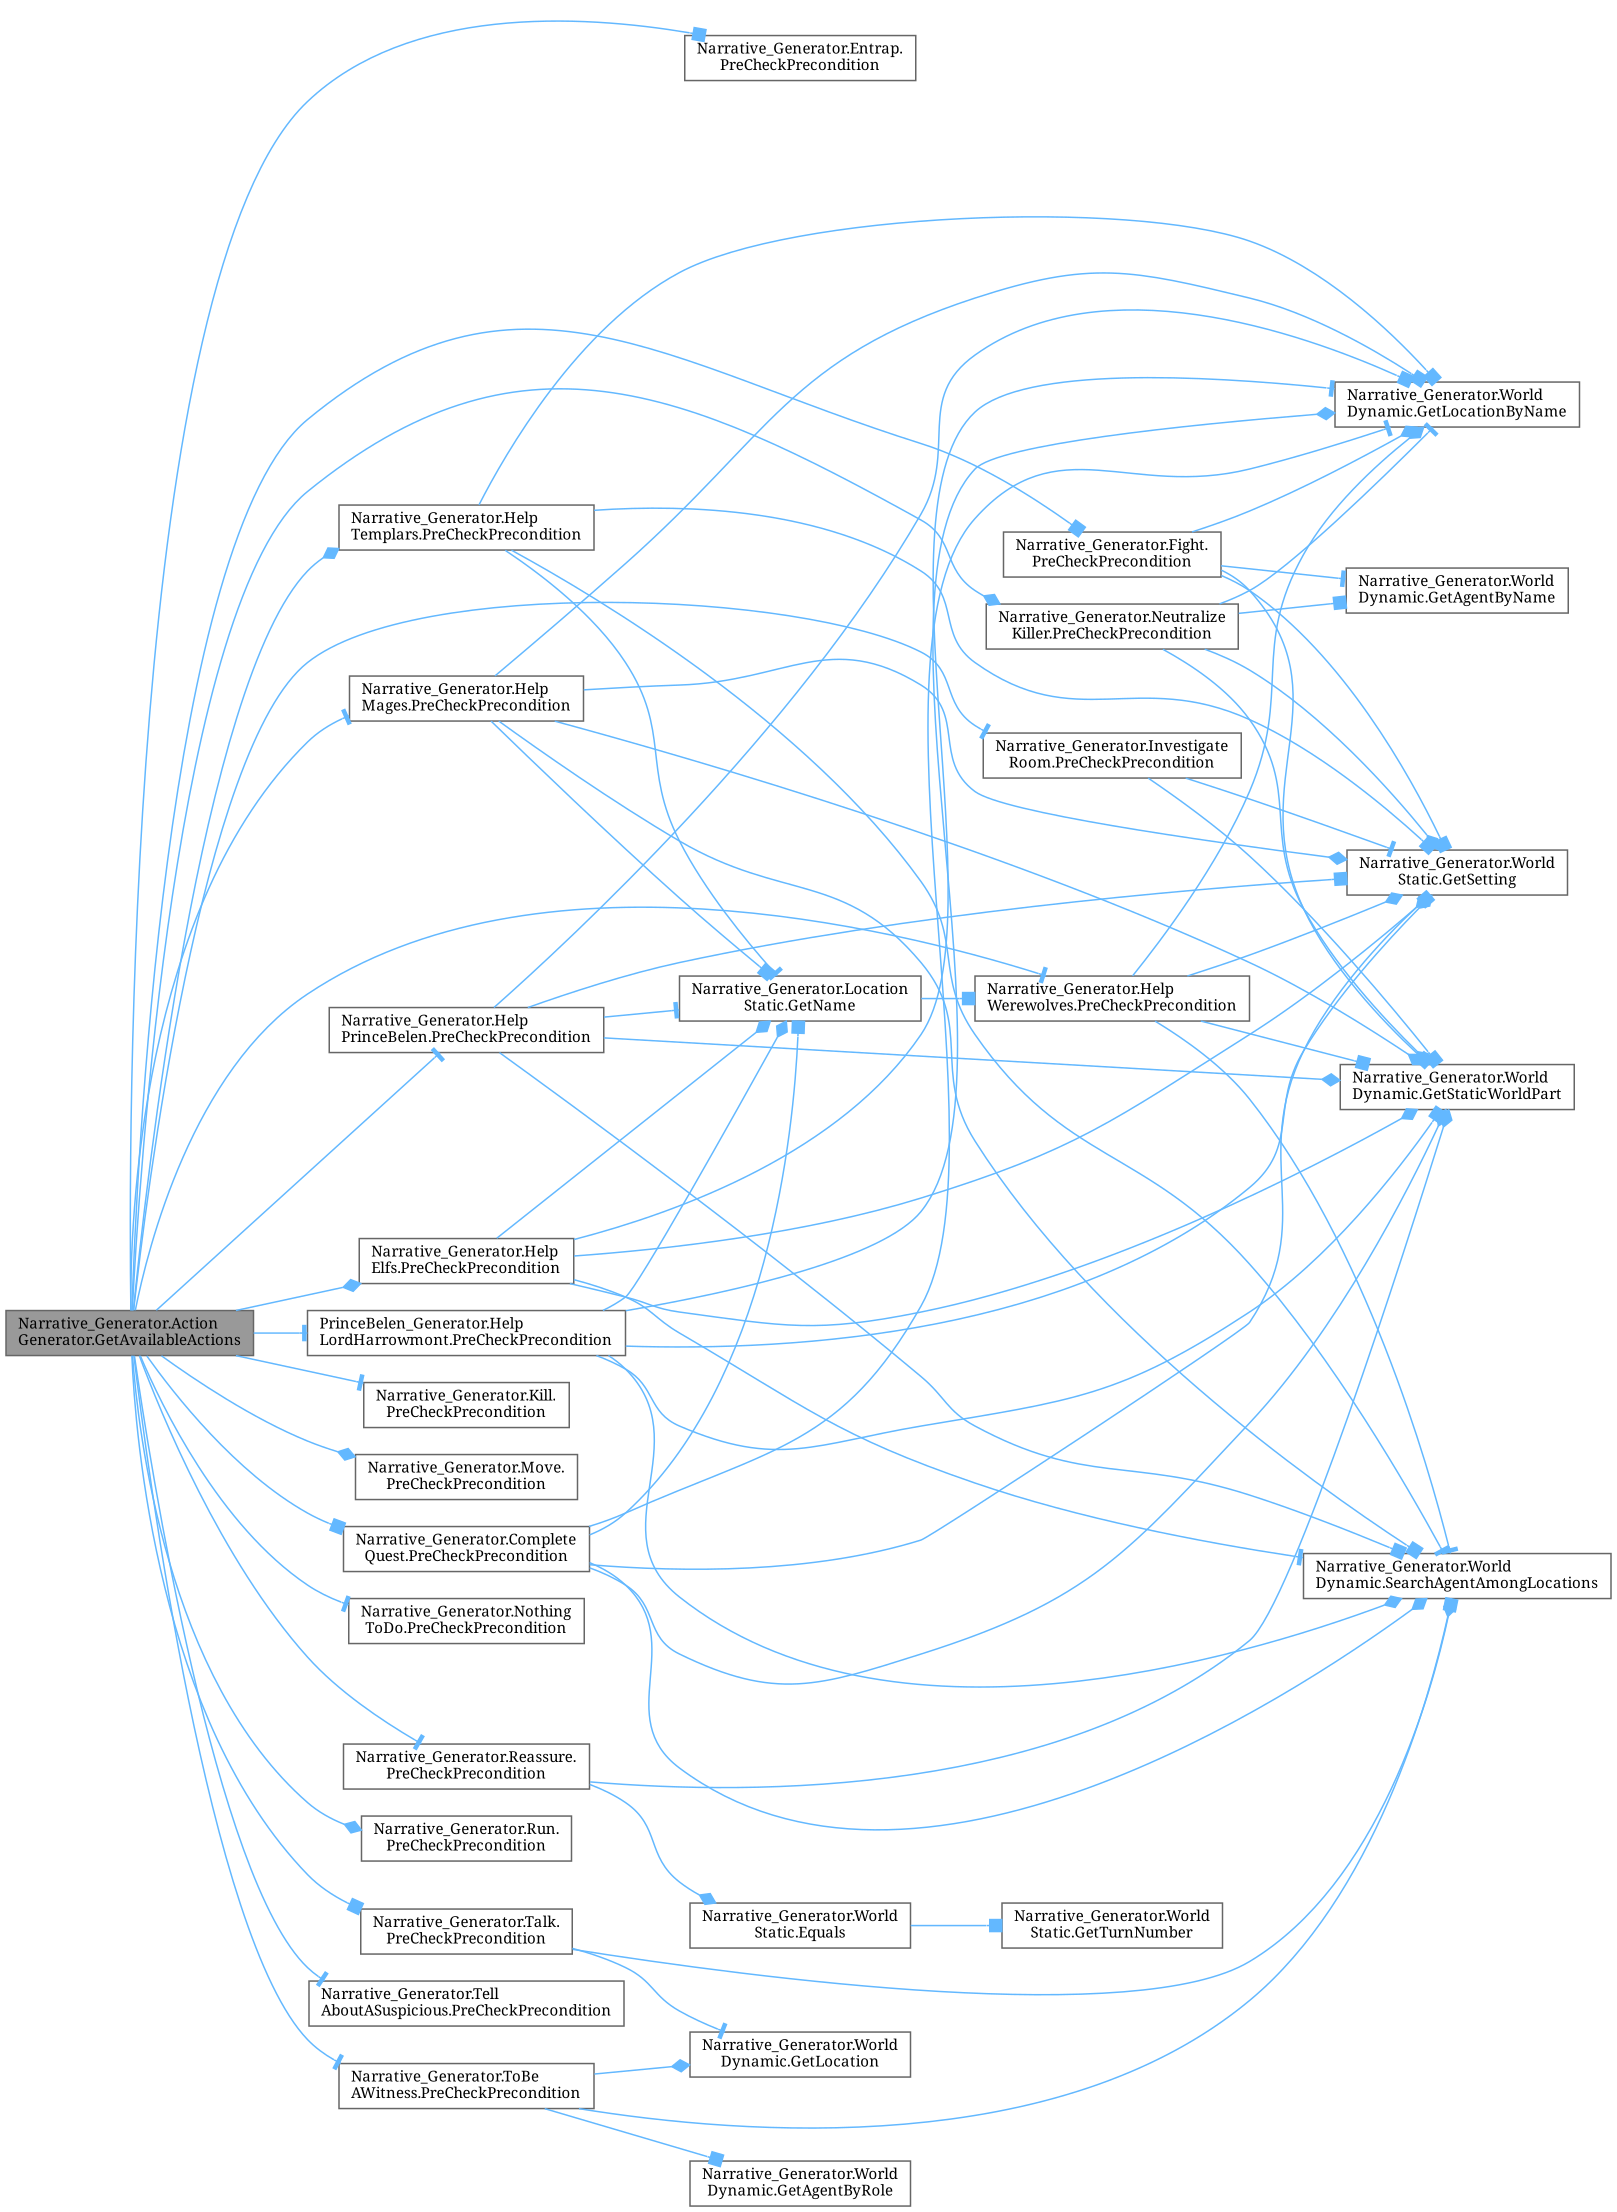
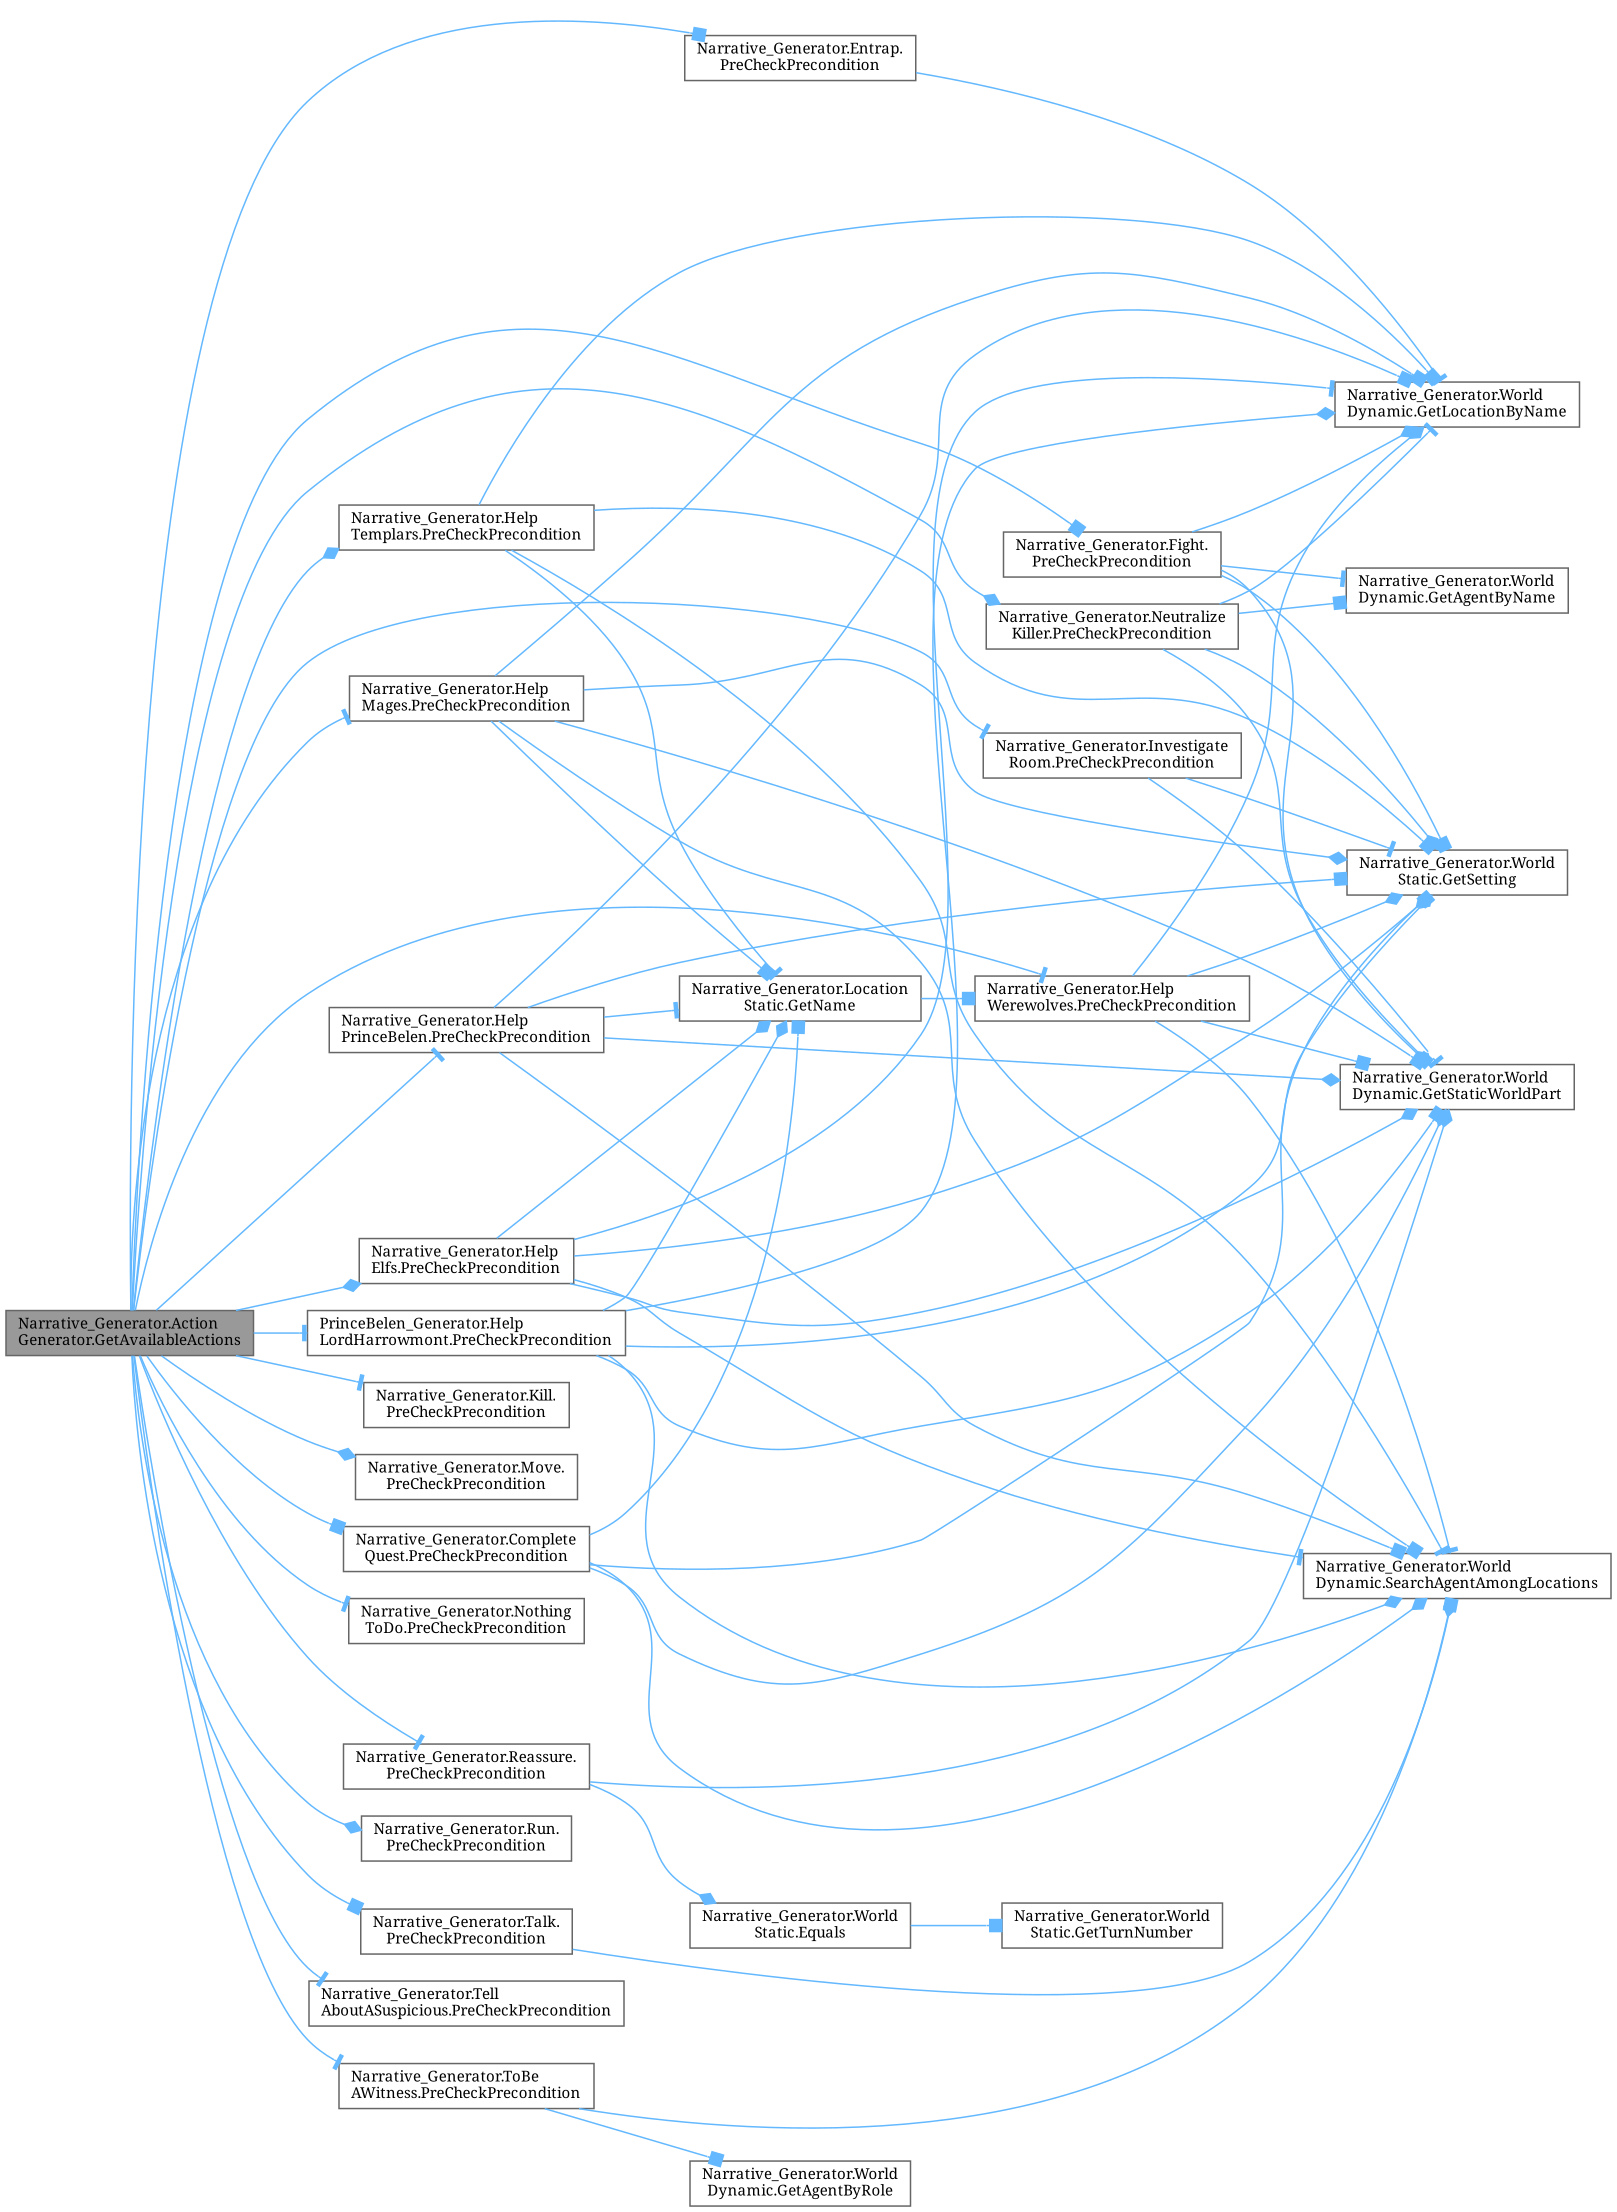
  digraph {
    fontname="Noto Serif"
    rankdir=LR
    node [color=grey40 fillcolor=white fontname="Noto Serif" fontsize=10 shape=box style=filled]
    edge [arrowhead=box color=steelblue1 fontname="Noto Serif" fontsize=10 labelfontname=Helvetica labelfontsize=10 style=solid]
    n1 [color=gray40 fillcolor=grey60 fontcolor=black height=0.2 label="Narrative_Generator.Action\lGenerator.GetAvailableActions" width=0.4]
    n2 [height=0.2 label="Narrative_Generator.Entrap.\lPreCheckPrecondition" width=0.4]
    n3 [height=0.2 label="Narrative_Generator.Complete\lQuest.PreCheckPrecondition" width=0.4]
    n4 [height=0.2 label="Narrative_Generator.Help\lElfs.PreCheckPrecondition" width=0.4]
    n5 [height=0.2 label="PrinceBelen_Generator.Help\lLordHarrowmont.PreCheckPrecondition" width=0.4]
    n6 [height=0.2 label="Narrative_Generator.Help\lMages.PreCheckPrecondition" width=0.4]
    n7 [height=0.2 label="Narrative_Generator.Help\lPrinceBelen.PreCheckPrecondition" width=0.4]
    n8 [height=0.2 label="Narrative_Generator.Help\lTemplars.PreCheckPrecondition" width=0.4]
    n9 [height=0.2 label="Narrative_Generator.Help\lWerewolves.PreCheckPrecondition" width=0.4]
    n10 [height=0.2 label="Narrative_Generator.Fight.\lPreCheckPrecondition" width=0.4]
    n11 [height=0.2 label="Narrative_Generator.Investigate\lRoom.PreCheckPrecondition" width=0.4]
    n12 [height=0.2 label="Narrative_Generator.Kill.\lPreCheckPrecondition" width=0.4]
    n13 [height=0.2 label="Narrative_Generator.Move.\lPreCheckPrecondition" width=0.4]
    n14 [height=0.2 label="Narrative_Generator.Neutralize\lKiller.PreCheckPrecondition" width=0.4]
    n15 [height=0.2 label="Narrative_Generator.Nothing\lToDo.PreCheckPrecondition" width=0.4]
    n16 [height=0.2 label="Narrative_Generator.Reassure.\lPreCheckPrecondition" width=0.4]
    n17 [height=0.2 label="Narrative_Generator.Run.\lPreCheckPrecondition" width=0.4]
    n18 [height=0.2 label="Narrative_Generator.Talk.\lPreCheckPrecondition" width=0.4]
    n19 [height=0.2 label="Narrative_Generator.Tell\lAboutASuspicious.PreCheckPrecondition" width=0.4]
    n20 [height=0.2 label="Narrative_Generator.ToBe\lAWitness.PreCheckPrecondition" width=0.4]
    n21 [height=0.2 label="Narrative_Generator.World\lDynamic.GetLocationByName" width=0.4]
    n22 [height=0.2 label="Narrative_Generator.Location\lStatic.GetName" width=0.4]
    n23 [height=0.2 label="Narrative_Generator.World\lStatic.GetSetting" width=0.4]
    n24 [height=0.2 label="Narrative_Generator.World\lDynamic.GetStaticWorldPart" width=0.4]
    n25 [height=0.2 label="Narrative_Generator.World\lDynamic.SearchAgentAmongLocations" width=0.4]
    n26 [height=0.2 label="Narrative_Generator.World\lDynamic.GetAgentByName" width=0.4]
    n27 [height=0.2 label="Narrative_Generator.World\lStatic.Equals" width=0.4]
-   n28 [height=0.2 label="Narrative_Generator.World\lDynamic.GetLocation" width=0.4]
    n29 [height=0.2 label="Narrative_Generator.World\lDynamic.GetAgentByRole" width=0.4]
    n30 [height=0.2 label="Narrative_Generator.World\lStatic.GetTurnNumber" width=0.4]
    n1 -> n2
    n1 -> n3
    n1 -> n4 [arrowhead=diamond]
    n1 -> n5 [arrowhead=tee]
    n1 -> n6 [arrowhead=tee]
    n1 -> n7 [arrowhead=tee]
    n1 -> n8 [arrowhead=diamond]
    n1 -> n9 [arrowhead=tee]
    n1 -> n10
    n1 -> n11 [arrowhead=tee]
    n1 -> n12 [arrowhead=tee]
    n1 -> n13 [arrowhead=diamond]
    n1 -> n14 [arrowhead=diamond]
    n1 -> n15 [arrowhead=tee]
    n1 -> n16 [arrowhead=tee]
    n1 -> n17 [arrowhead=diamond]
    n1 -> n18
    n1 -> n19 [arrowhead=tee]
    n1 -> n20 [arrowhead=tee]
-   n3 -> n21 [arrowhead=tee]
+   n2 -> n21 [arrowhead=tee]
    n3 -> n22
    n3 -> n23 [arrowhead=diamond]
    n3 -> n24 [arrowhead=diamond]
    n3 -> n25 [arrowhead=diamond]
    n4 -> n21 [arrowhead=tee]
    n4 -> n22 [arrowhead=diamond]
    n4 -> n23
    n4 -> n24 [arrowhead=diamond]
    n4 -> n25 [arrowhead=tee]
    n5 -> n21 [arrowhead=diamond]
    n5 -> n22 [arrowhead=diamond]
    n5 -> n23 [arrowhead=diamond]
    n5 -> n24
    n5 -> n25 [arrowhead=diamond]
    n6 -> n21
    n6 -> n22
    n6 -> n23 [arrowhead=diamond]
-   n6 -> n24 [arrowhead=diamond]
+   n6 -> n24
    n6 -> n25
    n7 -> n21
    n7 -> n22 [arrowhead=tee]
    n7 -> n23
    n7 -> n24 [arrowhead=diamond]
    n7 -> n25
    n8 -> n21
    n8 -> n22 [arrowhead=tee]
    n8 -> n23
    n8 -> n25 [arrowhead=tee]
    n9 -> n21 [arrowhead=diamond]
    n9 -> n23 [arrowhead=diamond]
    n9 -> n24
    n9 -> n25 [arrowhead=tee]
    n10 -> n21 [arrowhead=diamond]
    n10 -> n23
    n10 -> n24
    n10 -> n26 [arrowhead=tee]
    n11 -> n23 [arrowhead=tee]
-   n11 -> n24
+   n11 -> n24 [arrowhead=tee]
    n14 -> n21 [arrowhead=tee]
    n14 -> n23 [arrowhead=diamond]
    n14 -> n24 [arrowhead=diamond]
    n14 -> n26
    n16 -> n24 [arrowhead=diamond]
    n16 -> n27 [arrowhead=diamond]
    n18 -> n25
-   n18 -> n28 [arrowhead=tee]
    n20 -> n25 [arrowhead=diamond]
-   n20 -> n28 [arrowhead=diamond]
    n20 -> n29
    n22 -> n9
    n27 -> n30
  }
